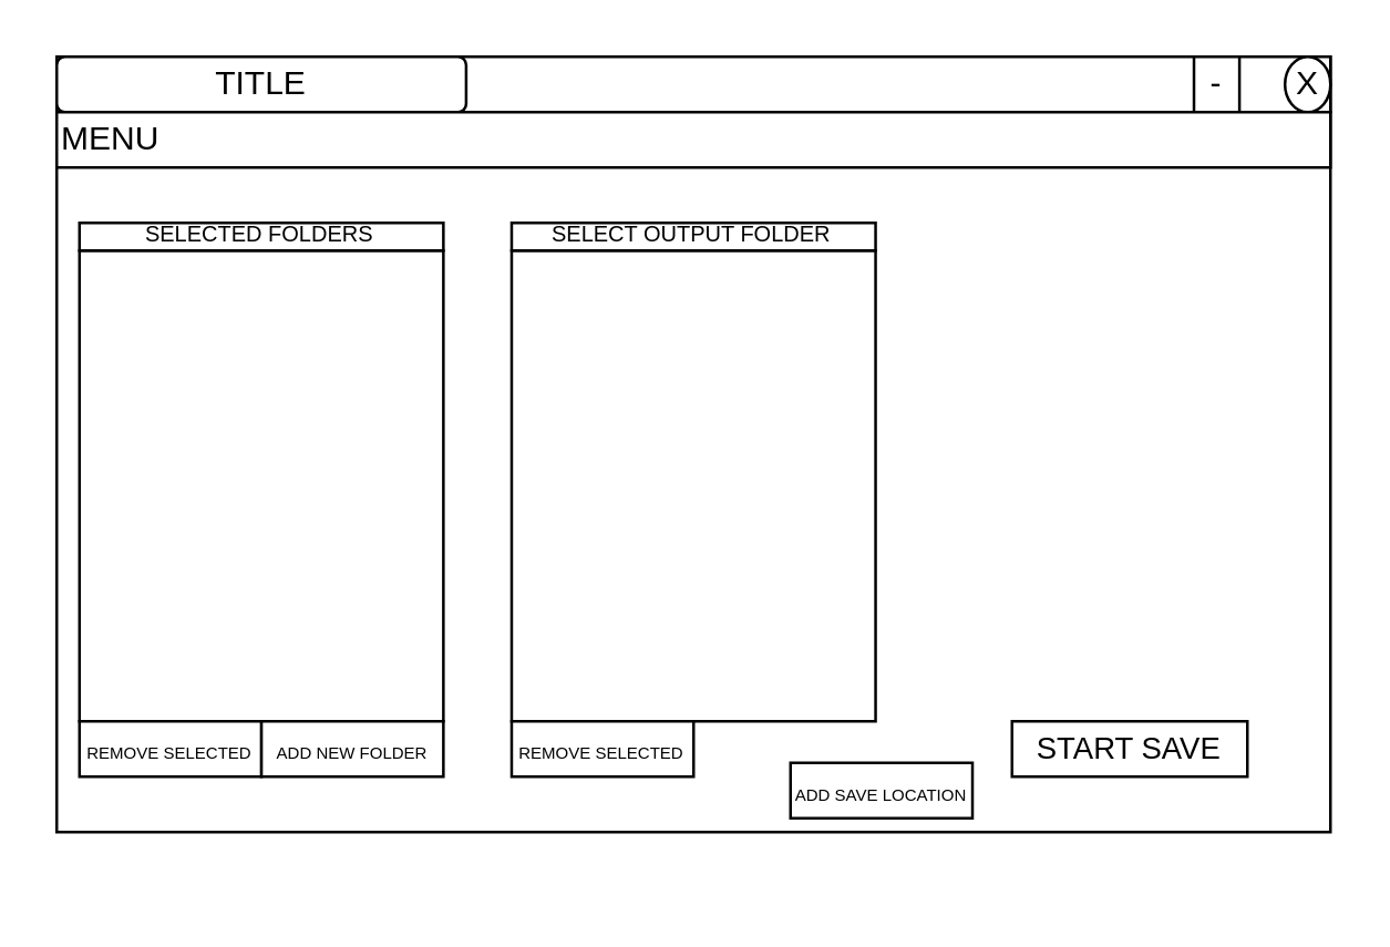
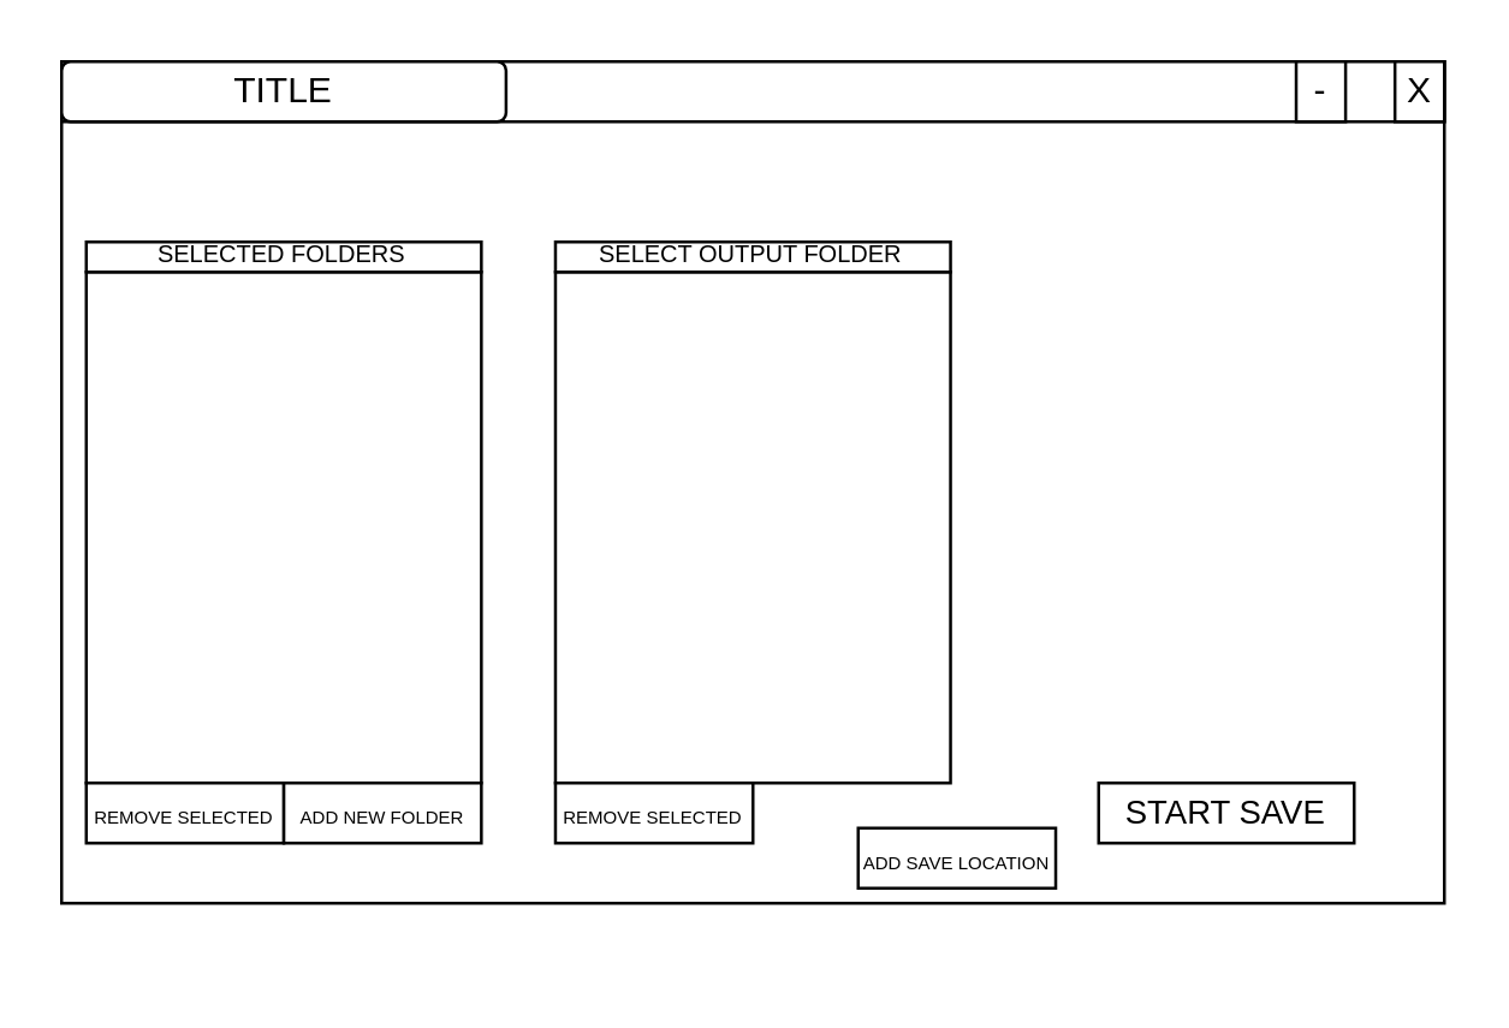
  <mxCell id="0" />
  <mxCell id="1" parent="0" />
  <mxCell id="2" value="" style="group;fontSize=10;" vertex="1" connectable="0" parent="1"><mxGeometry x="20" y="20" width="460" height="300" as="geometry" /></mxCell>
  <mxCell id="3" value="" style="rounded=0;whiteSpace=wrap;html=1;" vertex="1" parent="2"><mxGeometry width="460" height="280" as="geometry" /></mxCell>
  <mxCell id="4" value="" style="rounded=0;whiteSpace=wrap;html=1;" vertex="1" parent="2"><mxGeometry width="460" height="20" as="geometry" /></mxCell>
- <mxCell id="5" value="X" style="ellipse;whiteSpace=wrap;html=1;" vertex="1" parent="2"><mxGeometry x="443.571" width="16.429" height="20" as="geometry" /></mxCell>
+ <mxCell id="5" value="X" style="rounded=0;whiteSpace=wrap;html=1;" vertex="1" parent="2"><mxGeometry x="443.571" width="16.429" height="20" as="geometry" /></mxCell>
  <mxCell id="6" value="-" style="rounded=0;whiteSpace=wrap;html=1;" vertex="1" parent="2"><mxGeometry x="410.714" width="16.429" height="20" as="geometry" /></mxCell>
  <mxCell id="7" value="TITLE" style="whiteSpace=wrap;html=1;rounded=1;" vertex="1" parent="2"><mxGeometry width="147.857" height="20" as="geometry" /></mxCell>
- <mxCell id="8" value="MENU&amp;nbsp;" style="rounded=0;whiteSpace=wrap;html=1;align=left;" vertex="1" parent="2"><mxGeometry y="20" width="460" height="20" as="geometry" /></mxCell>
  <mxCell id="9" value="" style="group" vertex="1" connectable="0" parent="2"><mxGeometry x="8.214" y="60" width="131.429" height="200" as="geometry" /></mxCell>
  <mxCell id="10" value="" style="rounded=0;whiteSpace=wrap;html=1;" vertex="1" parent="9"><mxGeometry y="10" width="131.429" height="170" as="geometry" /></mxCell>
  <mxCell id="11" value="&lt;font style=&quot;font-size: 8px&quot;&gt;SELECTED FOLDERS&lt;/font&gt;" style="rounded=0;whiteSpace=wrap;html=1;verticalAlign=middle;spacing=2;spacingTop=-4;" vertex="1" parent="9"><mxGeometry width="131.429" height="10" as="geometry" /></mxCell>
  <mxCell id="12" value="&lt;font style=&quot;font-size: 6px&quot;&gt;REMOVE SELECTED&lt;/font&gt;" style="rounded=0;whiteSpace=wrap;html=1;fontSize=10;" vertex="1" parent="2"><mxGeometry x="8.214" y="240" width="65.714" height="20" as="geometry" /></mxCell>
  <mxCell id="13" value="&lt;font style=&quot;font-size: 6px&quot;&gt;ADD NEW FOLDER&lt;/font&gt;" style="rounded=0;whiteSpace=wrap;html=1;fontSize=10;" vertex="1" parent="2"><mxGeometry x="73.929" y="240" width="65.714" height="20" as="geometry" /></mxCell>
  <mxCell id="14" value="" style="rounded=0;whiteSpace=wrap;html=1;fontSize=10;" vertex="1" parent="2"><mxGeometry x="164.286" y="70" width="131.429" height="170" as="geometry" /></mxCell>
  <mxCell id="15" value="&lt;font style=&quot;font-size: 6px&quot;&gt;REMOVE SELECTED&lt;/font&gt;" style="rounded=0;whiteSpace=wrap;html=1;fontSize=10;" vertex="1" parent="2"><mxGeometry x="164.286" y="240" width="65.714" height="20" as="geometry" /></mxCell>
  <mxCell id="16" value="&lt;span style=&quot;font-size: 6px&quot;&gt;ADD SAVE LOCATION&lt;/span&gt;" style="rounded=0;whiteSpace=wrap;html=1;fontSize=10;" vertex="1" parent="2"><mxGeometry x="265" y="255" width="65.714" height="20" as="geometry" /></mxCell>
  <mxCell id="17" value="&lt;font style=&quot;font-size: 8px&quot;&gt;SELECT OUTPUT FOLDER&lt;/font&gt;" style="rounded=0;whiteSpace=wrap;html=1;verticalAlign=middle;spacing=2;spacingTop=-4;" vertex="1" parent="2"><mxGeometry x="164.286" y="60" width="131.429" height="10" as="geometry" /></mxCell>
  <mxCell id="18" value="&lt;font style=&quot;font-size: 11px&quot;&gt;START SAVE&lt;/font&gt;" style="rounded=0;whiteSpace=wrap;html=1;fontSize=11;" vertex="1" parent="2"><mxGeometry x="345" y="240" width="85" height="20" as="geometry" /></mxCell>
